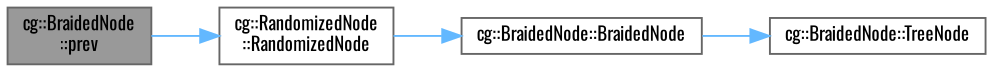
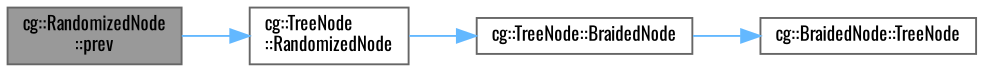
  digraph {
    fontname=Oswald
    rankdir=LR
    node [color=grey40 fillcolor=white fontname=Oswald fontsize=10 shape=box style=filled]
    edge [color=steelblue1 fontname=Oswald fontsize=10 labelfontname=Helvetica labelfontsize=10 style=solid]
-   n1 [color=gray40 fillcolor=grey60 fontcolor=black height=0.2 label="cg::BraidedNode\l::prev" width=0.4]
-   n2 [height=0.2 label="cg::RandomizedNode\l::RandomizedNode" width=0.4]
-   n3 [height=0.2 label="cg::BraidedNode::BraidedNode" width=0.4]
+   n1 [color=gray40 fillcolor=grey60 fontcolor=black height=0.2 label="cg::RandomizedNode\l::prev" width=0.4]
+   n2 [height=0.2 label="cg::TreeNode\l::RandomizedNode" width=0.4]
+   n3 [height=0.2 label="cg::TreeNode::BraidedNode" width=0.4]
    n4 [height=0.2 label="cg::BraidedNode::TreeNode" width=0.4]
    n1 -> n2
    n2 -> n3
    n3 -> n4
  }
